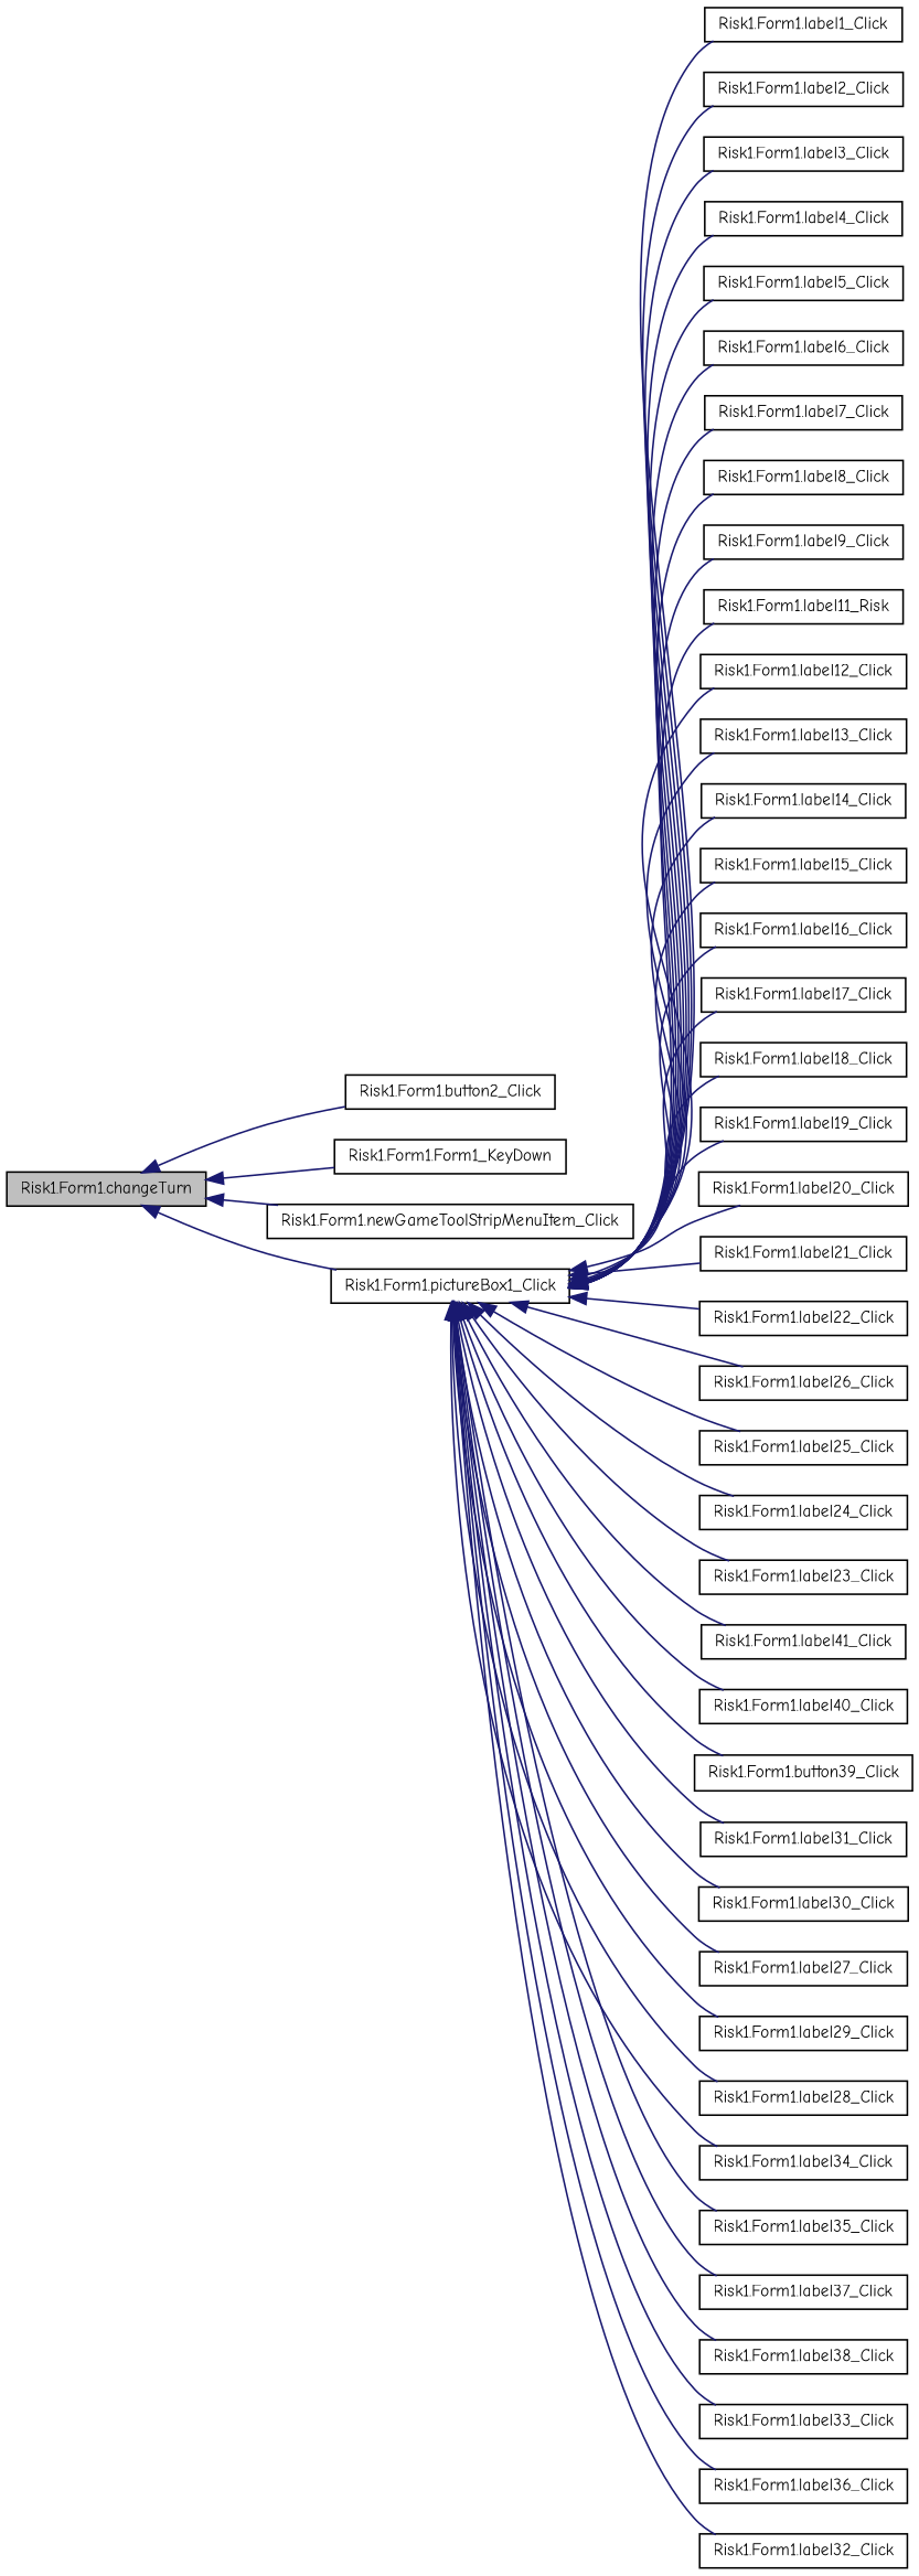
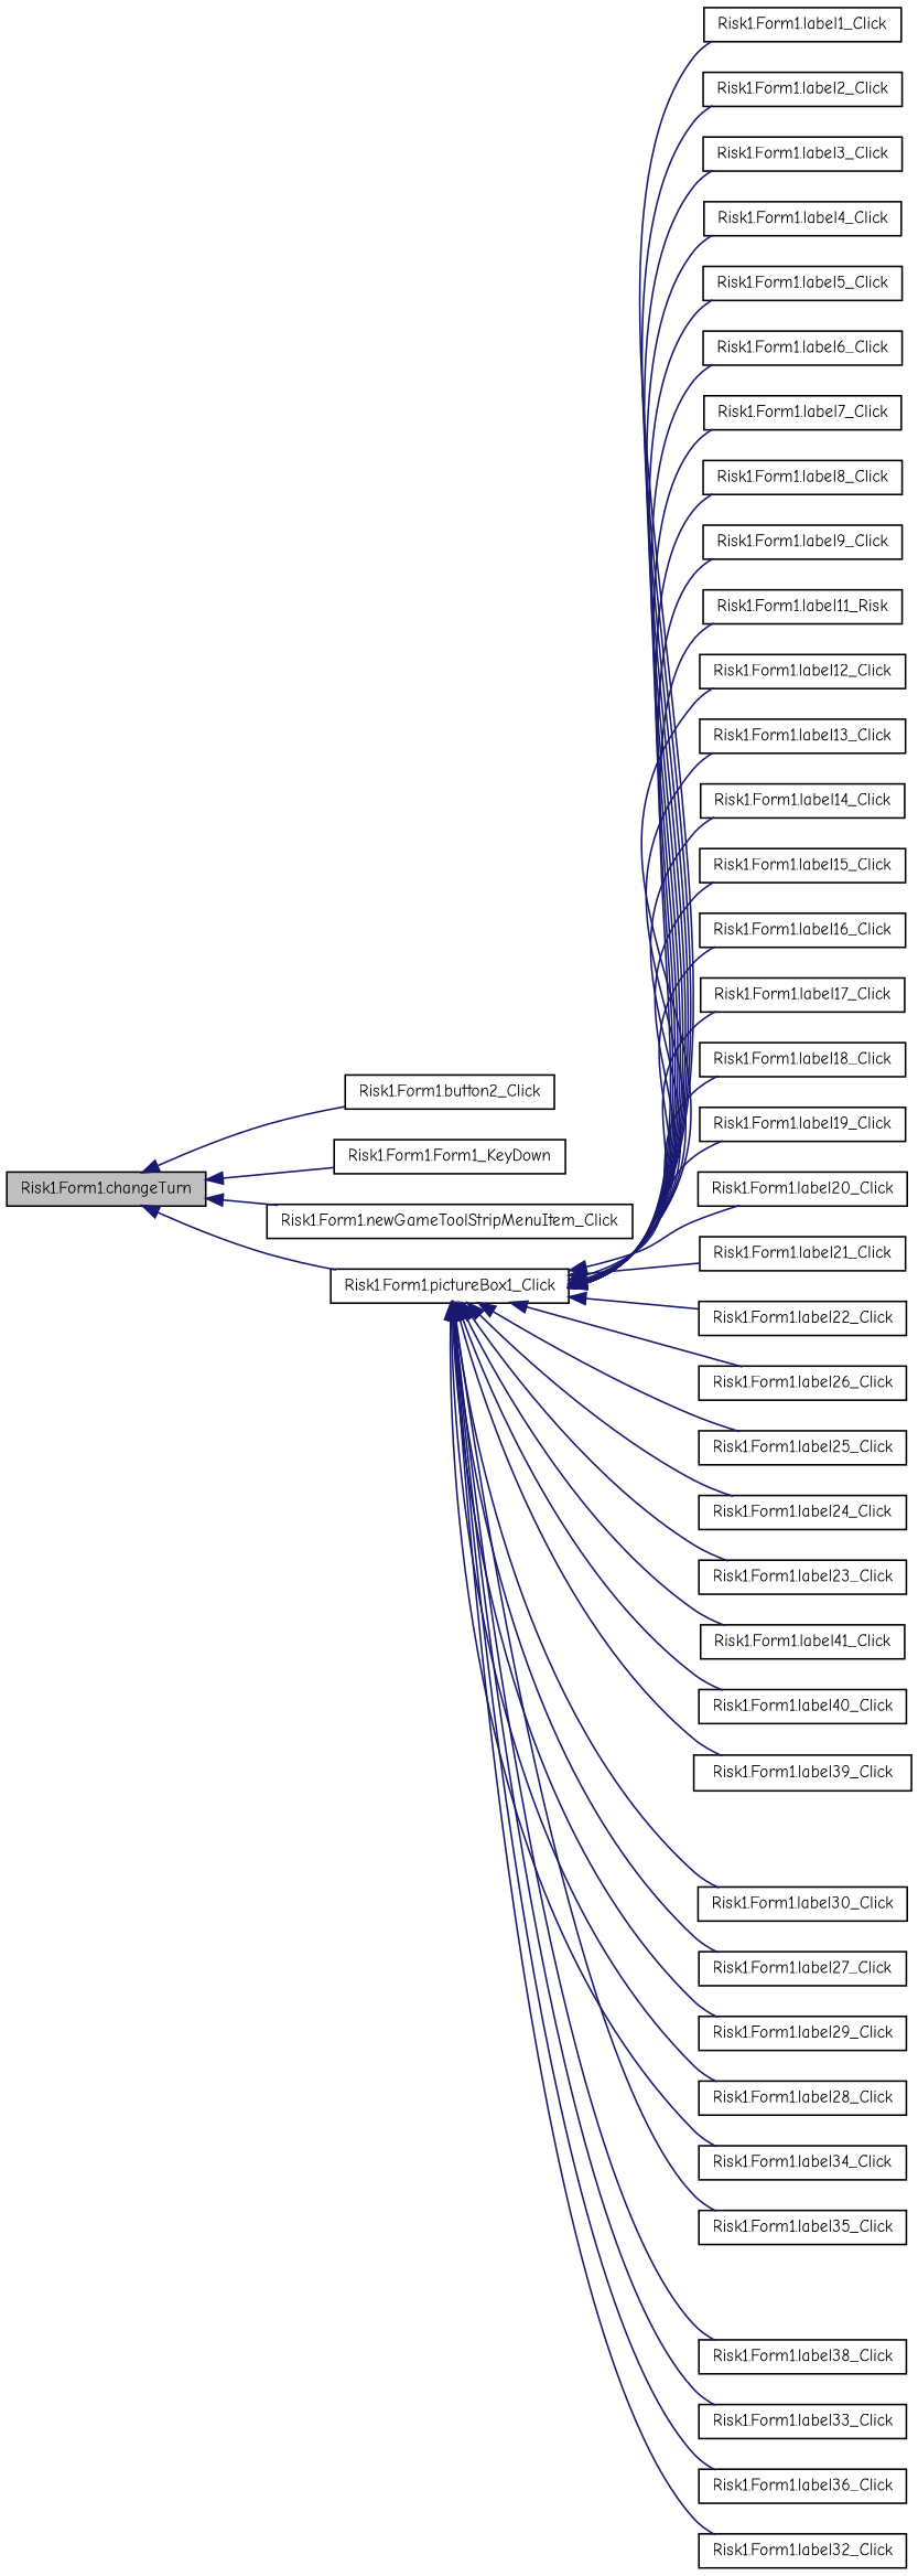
  digraph {
    fontname="Comic Neue"
    rankdir=LR
    node [color=black fontname="Comic Neue" fontsize=10 shape=record]
    edge [color=midnightblue dir=back fontname="Comic Neue" fontsize=10 labelfontname=FreeSans labelfontsize=10 style=solid]
    n1 [fillcolor=grey75 fontcolor=black height=0.2 label="Risk1.Form1.changeTurn" style=filled width=0.4]
    n2 [height=0.2 label="Risk1.Form1.button2_Click" width=0.4]
    n3 [height=0.2 label="Risk1.Form1.Form1_KeyDown" width=0.4]
    n4 [height=0.2 label="Risk1.Form1.newGameToolStripMenuItem_Click" width=0.4]
    n5 [height=0.2 label="Risk1.Form1.pictureBox1_Click" width=0.4]
    n6 [height=0.2 label="Risk1.Form1.label1_Click" width=0.4]
    n7 [height=0.2 label="Risk1.Form1.label2_Click" width=0.4]
    n8 [height=0.2 label="Risk1.Form1.label3_Click" width=0.4]
    n9 [height=0.2 label="Risk1.Form1.label4_Click" width=0.4]
    n10 [height=0.2 label="Risk1.Form1.label5_Click" width=0.4]
    n11 [height=0.2 label="Risk1.Form1.label6_Click" width=0.4]
    n12 [height=0.2 label="Risk1.Form1.label7_Click" width=0.4]
    n13 [height=0.2 label="Risk1.Form1.label8_Click" width=0.4]
    n14 [height=0.2 label="Risk1.Form1.label9_Click" width=0.4]
    n15 [height=0.2 label="Risk1.Form1.label11_Risk" width=0.4]
    n16 [height=0.2 label="Risk1.Form1.label12_Click" width=0.4]
    n17 [height=0.2 label="Risk1.Form1.label13_Click" width=0.4]
    n18 [height=0.2 label="Risk1.Form1.label14_Click" width=0.4]
    n19 [height=0.2 label="Risk1.Form1.label15_Click" width=0.4]
    n20 [height=0.2 label="Risk1.Form1.label16_Click" width=0.4]
    n21 [height=0.2 label="Risk1.Form1.label17_Click" width=0.4]
    n22 [height=0.2 label="Risk1.Form1.label18_Click" width=0.4]
    n23 [height=0.2 label="Risk1.Form1.label19_Click" width=0.4]
    n24 [height=0.2 label="Risk1.Form1.label20_Click" width=0.4]
    n25 [height=0.2 label="Risk1.Form1.label21_Click" width=0.4]
    n26 [height=0.2 label="Risk1.Form1.label22_Click" width=0.4]
    n27 [height=0.2 label="Risk1.Form1.label26_Click" width=0.4]
    n28 [height=0.2 label="Risk1.Form1.label25_Click" width=0.4]
    n29 [height=0.2 label="Risk1.Form1.label24_Click" width=0.4]
    n30 [height=0.2 label="Risk1.Form1.label23_Click" width=0.4]
    n31 [height=0.2 label="Risk1.Form1.label41_Click" width=0.4]
    n32 [height=0.2 label="Risk1.Form1.label40_Click" width=0.4]
-   n33 [height=0.2 label="Risk1.Form1.button39_Click" width=0.4]
-   n34 [height=0.2 label="Risk1.Form1.label31_Click" width=0.4]
+   n33 [height=0.2 label="Risk1.Form1.label39_Click" width=0.4]
    n35 [height=0.2 label="Risk1.Form1.label30_Click" width=0.4]
    n36 [height=0.2 label="Risk1.Form1.label27_Click" width=0.4]
    n37 [height=0.2 label="Risk1.Form1.label29_Click" width=0.4]
    n38 [height=0.2 label="Risk1.Form1.label28_Click" width=0.4]
    n39 [height=0.2 label="Risk1.Form1.label34_Click" width=0.4]
    n40 [height=0.2 label="Risk1.Form1.label35_Click" width=0.4]
-   n41 [height=0.2 label="Risk1.Form1.label37_Click" width=0.4]
    n42 [height=0.2 label="Risk1.Form1.label38_Click" width=0.4]
    n43 [height=0.2 label="Risk1.Form1.label33_Click" width=0.4]
    n44 [height=0.2 label="Risk1.Form1.label36_Click" width=0.4]
    n45 [height=0.2 label="Risk1.Form1.label32_Click" width=0.4]
    n1 -> n2
    n1 -> n3
    n1 -> n4
    n1 -> n5
    n5 -> n6
    n5 -> n7
    n5 -> n8
    n5 -> n9
    n5 -> n10
    n5 -> n11
    n5 -> n12
    n5 -> n13
    n5 -> n14
    n5 -> n15
    n5 -> n16
    n5 -> n17
    n5 -> n18
    n5 -> n19
    n5 -> n20
    n5 -> n21
    n5 -> n22
    n5 -> n23
    n5 -> n24
    n5 -> n25
    n5 -> n26
    n5 -> n27
    n5 -> n28
    n5 -> n29
    n5 -> n30
    n5 -> n31
    n5 -> n32
    n5 -> n33
-   n5 -> n34
    n5 -> n35
    n5 -> n36
    n5 -> n37
    n5 -> n38
    n5 -> n39
    n5 -> n40
-   n5 -> n41
    n5 -> n42
    n5 -> n43
    n5 -> n44
    n5 -> n45
  }
